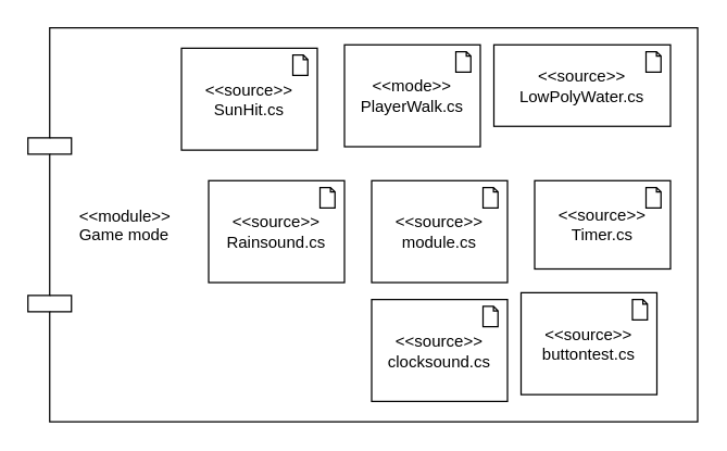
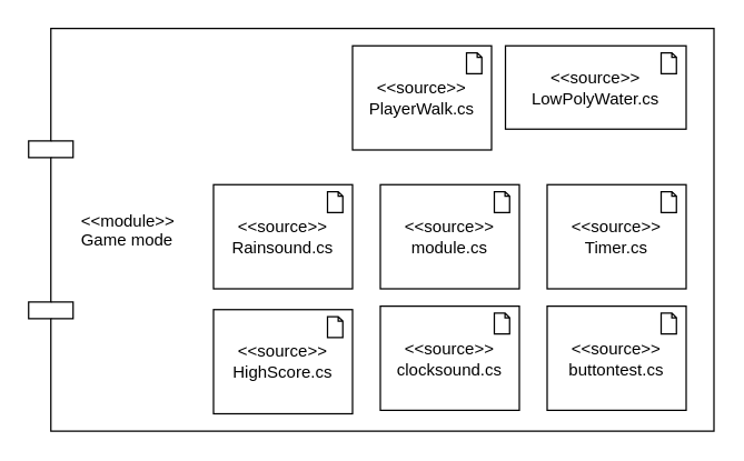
  <mxCell id="0" />
  <mxCell id="1" parent="0" />
  <mxCell id="2" value="&lt;&lt;module&gt;&gt;&#10;Game mode" style="shape=component;align=left;spacingLeft=36;" parent="1" vertex="1"><mxGeometry x="20" y="20" width="493" height="290" as="geometry" /></mxCell>
- <mxCell id="3" value="&amp;lt;&amp;lt;source&amp;gt;&amp;gt;&lt;br&gt;SunHit.cs" style="html=1;outlineConnect=0;whiteSpace=wrap;shape=mxgraph.archimate.application;appType=artifact" vertex="1" parent="1"><mxGeometry x="133" y="35" width="100" height="75" as="geometry" /></mxCell>
- <mxCell id="4" value="&amp;lt;&amp;lt;mode&amp;gt;&amp;gt;&lt;br&gt;PlayerWalk.cs" style="html=1;outlineConnect=0;whiteSpace=wrap;shape=mxgraph.archimate.application;appType=artifact" vertex="1" parent="1"><mxGeometry x="253" y="32.5" width="100" height="75" as="geometry" /></mxCell>
+ <mxCell id="4" value="&amp;lt;&amp;lt;source&amp;gt;&amp;gt;&lt;br&gt;PlayerWalk.cs" style="html=1;outlineConnect=0;whiteSpace=wrap;shape=mxgraph.archimate.application;appType=artifact" vertex="1" parent="1"><mxGeometry x="253" y="32.5" width="100" height="75" as="geometry" /></mxCell>
  <mxCell id="5" value="&amp;lt;&amp;lt;source&amp;gt;&amp;gt;&lt;br&gt;LowPolyWater.cs" style="html=1;outlineConnect=0;whiteSpace=wrap;shape=mxgraph.archimate.application;appType=artifact" vertex="1" parent="1"><mxGeometry x="363" y="32.5" width="130" height="60" as="geometry" /></mxCell>
  <mxCell id="6" value="&amp;lt;&amp;lt;source&amp;gt;&amp;gt;&lt;br&gt;Rainsound.cs" style="html=1;outlineConnect=0;whiteSpace=wrap;shape=mxgraph.archimate.application;appType=artifact" vertex="1" parent="1"><mxGeometry x="153" y="132.5" width="100" height="75" as="geometry" /></mxCell>
  <mxCell id="7" value="&amp;lt;&amp;lt;source&amp;gt;&amp;gt;&lt;br&gt;module.cs" style="html=1;outlineConnect=0;whiteSpace=wrap;shape=mxgraph.archimate.application;appType=artifact" vertex="1" parent="1"><mxGeometry x="273" y="132.5" width="100" height="75" as="geometry" /></mxCell>
- <mxCell id="8" value="&amp;lt;&amp;lt;source&amp;gt;&amp;gt;&lt;br&gt;Timer.cs" style="html=1;outlineConnect=0;whiteSpace=wrap;shape=mxgraph.archimate.application;appType=artifact" vertex="1" parent="1"><mxGeometry x="393" y="132.5" width="100" height="65" as="geometry" /></mxCell>
+ <mxCell id="8" value="&amp;lt;&amp;lt;source&amp;gt;&amp;gt;&lt;br&gt;Timer.cs" style="html=1;outlineConnect=0;whiteSpace=wrap;shape=mxgraph.archimate.application;appType=artifact" vertex="1" parent="1"><mxGeometry x="393" y="132.5" width="100" height="75" as="geometry" /></mxCell>
+ <mxCell id="9" value="&amp;lt;&amp;lt;source&amp;gt;&amp;gt;&lt;br&gt;HighScore.cs" style="html=1;outlineConnect=0;whiteSpace=wrap;shape=mxgraph.archimate.application;appType=artifact" vertex="1" parent="1"><mxGeometry x="153" y="222.5" width="100" height="75" as="geometry" /></mxCell>
  <mxCell id="10" value="&amp;lt;&amp;lt;source&amp;gt;&amp;gt;&lt;br&gt;clocksound.cs" style="html=1;outlineConnect=0;whiteSpace=wrap;shape=mxgraph.archimate.application;appType=artifact" vertex="1" parent="1"><mxGeometry x="273" y="220" width="100" height="75" as="geometry" /></mxCell>
- <mxCell id="11" value="&amp;lt;&amp;lt;source&amp;gt;&amp;gt;&lt;br&gt;buttontest.cs" style="html=1;outlineConnect=0;whiteSpace=wrap;shape=mxgraph.archimate.application;appType=artifact" vertex="1" parent="1"><mxGeometry x="383" y="215" width="100" height="75" as="geometry" /></mxCell>
+ <mxCell id="11" value="&amp;lt;&amp;lt;source&amp;gt;&amp;gt;&lt;br&gt;buttontest.cs" style="html=1;outlineConnect=0;whiteSpace=wrap;shape=mxgraph.archimate.application;appType=artifact" vertex="1" parent="1"><mxGeometry x="393" y="220" width="100" height="75" as="geometry" /></mxCell>
